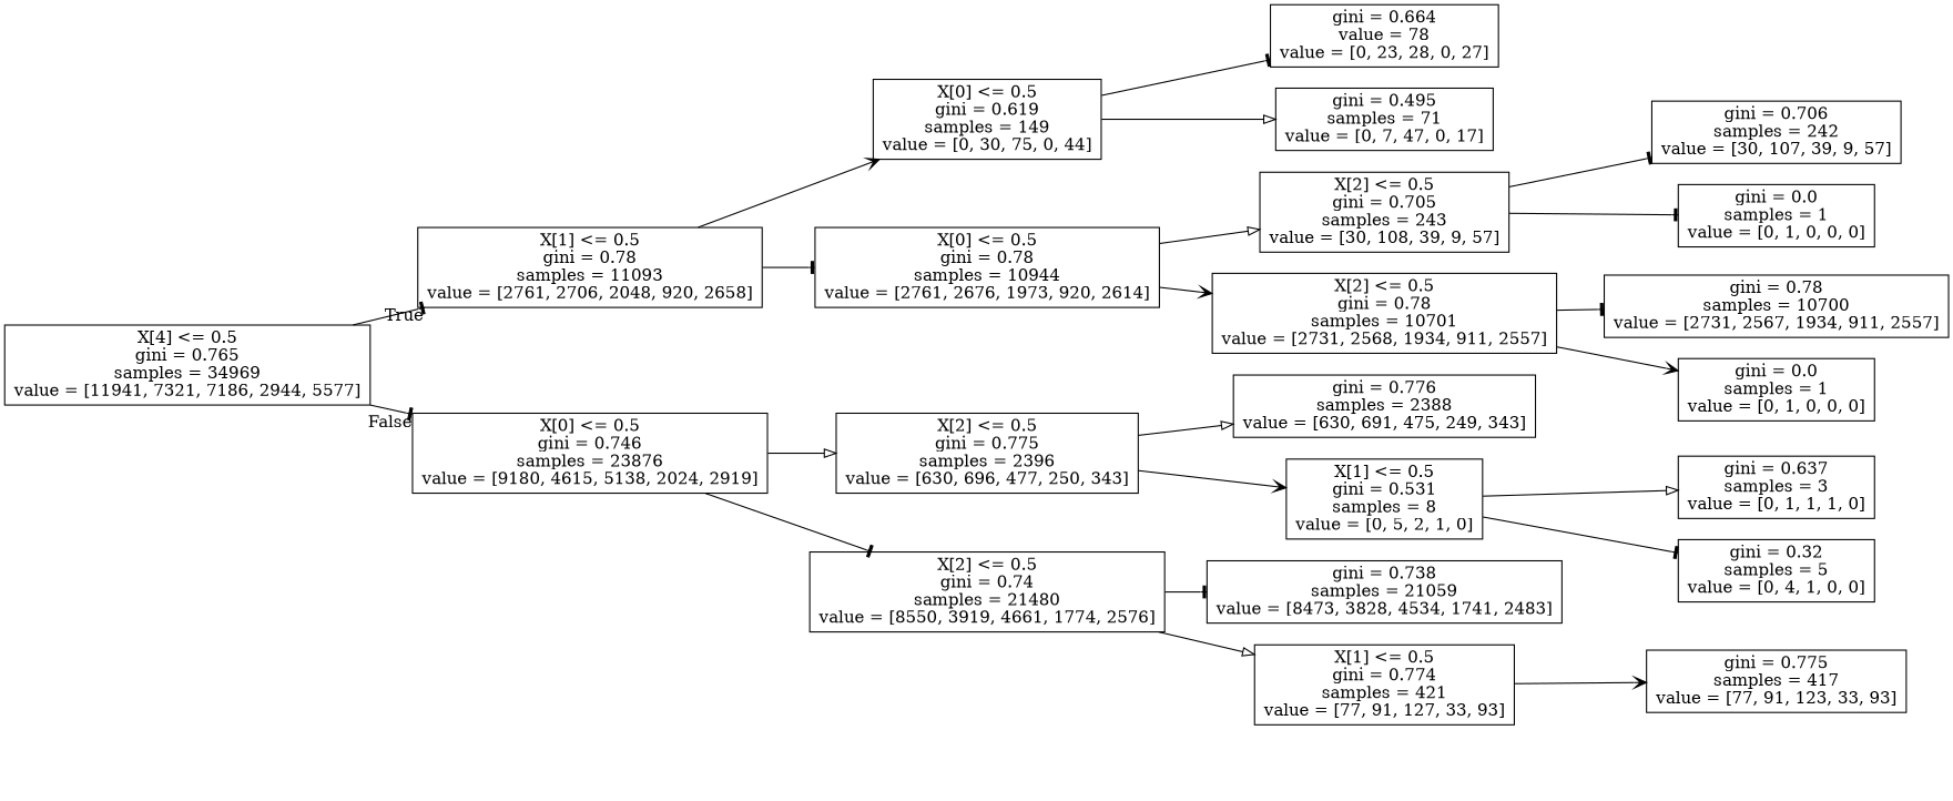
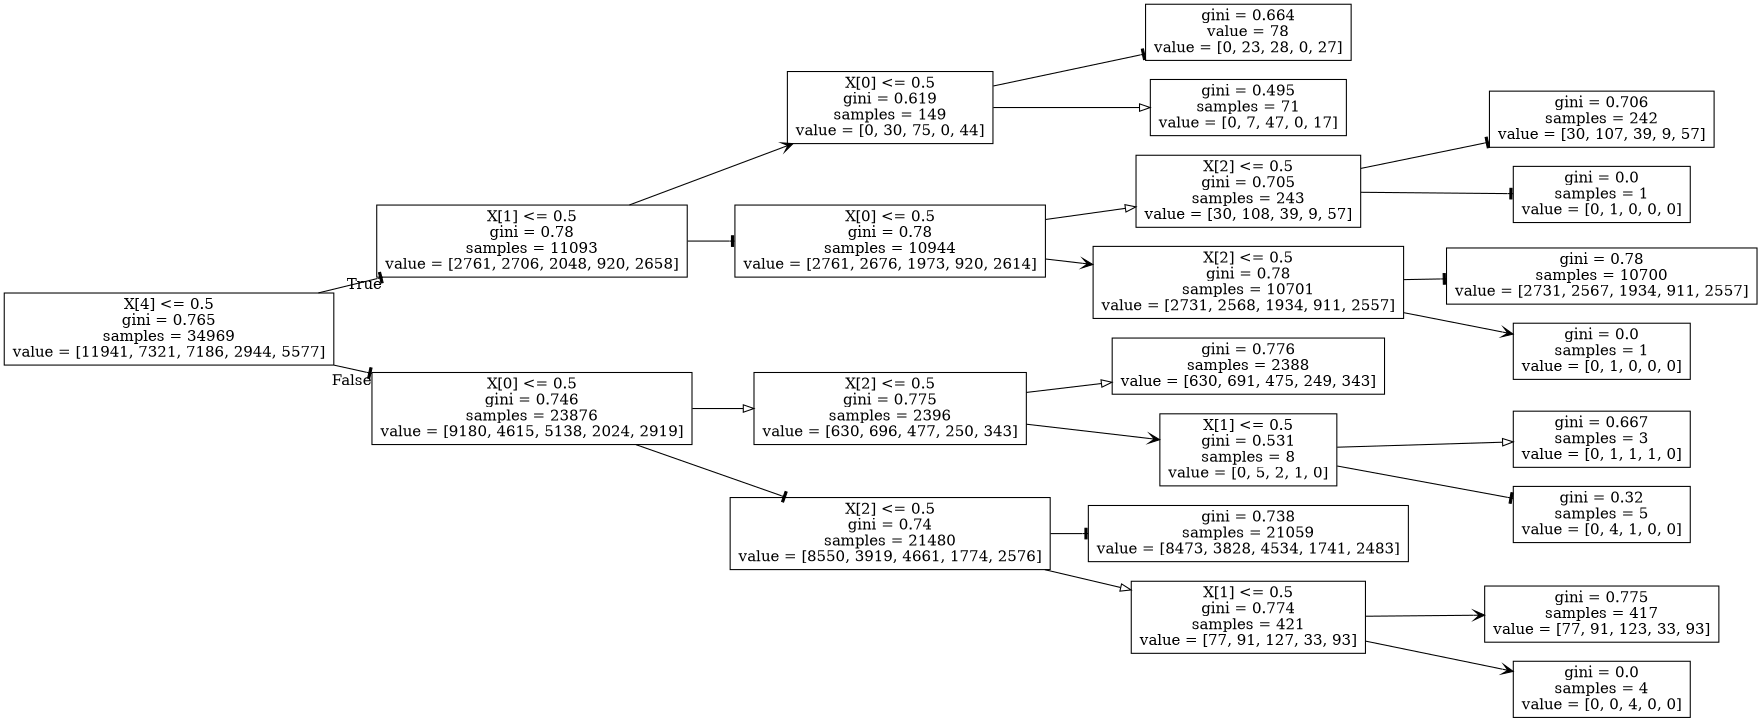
  digraph {
    rankdir=LR
    node [shape=box]
    edge [arrowhead=tee]
    n1 [label="X[4] <= 0.5\ngini = 0.765\nsamples = 34969\nvalue = [11941, 7321, 7186, 2944, 5577]"]
    n2 [label="X[1] <= 0.5\ngini = 0.78\nsamples = 11093\nvalue = [2761, 2706, 2048, 920, 2658]"]
    n3 [label="X[0] <= 0.5\ngini = 0.746\nsamples = 23876\nvalue = [9180, 4615, 5138, 2024, 2919]"]
    n4 [label="X[0] <= 0.5\ngini = 0.619\nsamples = 149\nvalue = [0, 30, 75, 0, 44]"]
    n5 [label="X[0] <= 0.5\ngini = 0.78\nsamples = 10944\nvalue = [2761, 2676, 1973, 920, 2614]"]
    n6 [label="X[2] <= 0.5\ngini = 0.775\nsamples = 2396\nvalue = [630, 696, 477, 250, 343]"]
    n7 [label="X[2] <= 0.5\ngini = 0.74\nsamples = 21480\nvalue = [8550, 3919, 4661, 1774, 2576]"]
    n8 [label="gini = 0.664\nvalue = 78\nvalue = [0, 23, 28, 0, 27]"]
    n9 [label="gini = 0.495\nsamples = 71\nvalue = [0, 7, 47, 0, 17]"]
    n10 [label="X[2] <= 0.5\ngini = 0.705\nsamples = 243\nvalue = [30, 108, 39, 9, 57]"]
    n11 [label="X[2] <= 0.5\ngini = 0.78\nsamples = 10701\nvalue = [2731, 2568, 1934, 911, 2557]"]
    n12 [label="gini = 0.706\nsamples = 242\nvalue = [30, 107, 39, 9, 57]"]
    n13 [label="gini = 0.0\nsamples = 1\nvalue = [0, 1, 0, 0, 0]"]
    n14 [label="gini = 0.78\nsamples = 10700\nvalue = [2731, 2567, 1934, 911, 2557]"]
    n15 [label="gini = 0.0\nsamples = 1\nvalue = [0, 1, 0, 0, 0]"]
    n16 [label="gini = 0.776\nsamples = 2388\nvalue = [630, 691, 475, 249, 343]"]
    n17 [label="X[1] <= 0.5\ngini = 0.531\nsamples = 8\nvalue = [0, 5, 2, 1, 0]"]
    n18 [label="gini = 0.738\nsamples = 21059\nvalue = [8473, 3828, 4534, 1741, 2483]"]
    n19 [label="X[1] <= 0.5\ngini = 0.774\nsamples = 421\nvalue = [77, 91, 127, 33, 93]"]
-   n20 [label="gini = 0.637\nsamples = 3\nvalue = [0, 1, 1, 1, 0]"]
+   n20 [label="gini = 0.667\nsamples = 3\nvalue = [0, 1, 1, 1, 0]"]
    n21 [label="gini = 0.32\nsamples = 5\nvalue = [0, 4, 1, 0, 0]"]
    n22 [label="gini = 0.775\nsamples = 417\nvalue = [77, 91, 123, 33, 93]"]
+   n23 [label="gini = 0.0\nsamples = 4\nvalue = [0, 0, 4, 0, 0]"]
    n1 -> n2 [headlabel=True labelangle=45 labeldistance=2.5]
    n1 -> n3 [headlabel=False labelangle=-45 labeldistance=2.5]
    n2 -> n4 [arrowhead=vee]
    n2 -> n5
    n3 -> n6 [arrowhead=onormal]
    n3 -> n7
    n4 -> n8
    n4 -> n9 [arrowhead=onormal]
    n5 -> n10 [arrowhead=onormal]
    n5 -> n11 [arrowhead=vee]
    n6 -> n16 [arrowhead=onormal]
    n6 -> n17 [arrowhead=vee]
    n7 -> n18
    n7 -> n19 [arrowhead=onormal]
    n10 -> n12
    n10 -> n13
    n11 -> n14
    n11 -> n15 [arrowhead=vee]
    n17 -> n20 [arrowhead=onormal]
    n17 -> n21
    n19 -> n22 [arrowhead=vee]
+   n19 -> n23 [arrowhead=vee]
  }
